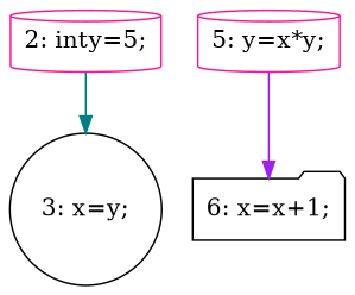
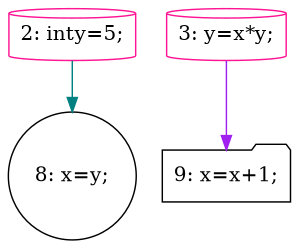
  digraph {
    node [color=deeppink shape=cylinder]
    n1 [label="2: inty=5;"]
-   n2 [color=black label="3: x=y;" shape=circle]
-   n3 [label="5: y=x*y;"]
-   n4 [color=black label="6: x=x+1;" shape=folder]
+   n2 [color=black label="8: x=y;" shape=circle]
+   n3 [label="3: y=x*y;"]
+   n4 [color=black label="9: x=x+1;" shape=folder]
    n1 -> n2 [color=teal]
    n3 -> n4 [color=purple]
  }
